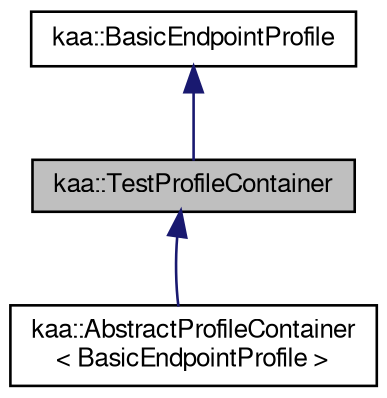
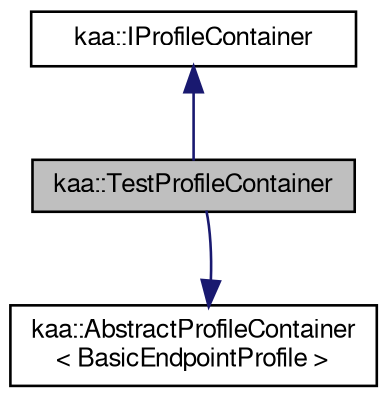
  digraph {
    node [color=black fontname=FreeSans fontsize=10 shape=record]
    edge [color=midnightblue dir=back fontname=FreeSans fontsize=10 labelfontname=FreeSans labelfontsize=10 style=solid]
    n1 [fillcolor=grey75 fontcolor=black height=0.2 label="kaa::TestProfileContainer" style=filled width=0.4]
    n2 [height=0.2 label="kaa::AbstractProfileContainer\l\< BasicEndpointProfile \>" width=0.4]
-   n3 [height=0.2 label="kaa::BasicEndpointProfile" width=0.4]
-   n1 -> n2
+   n3 [height=0.2 label="kaa::IProfileContainer" width=0.4]
+   n2 -> n1
    n3 -> n1
  }
